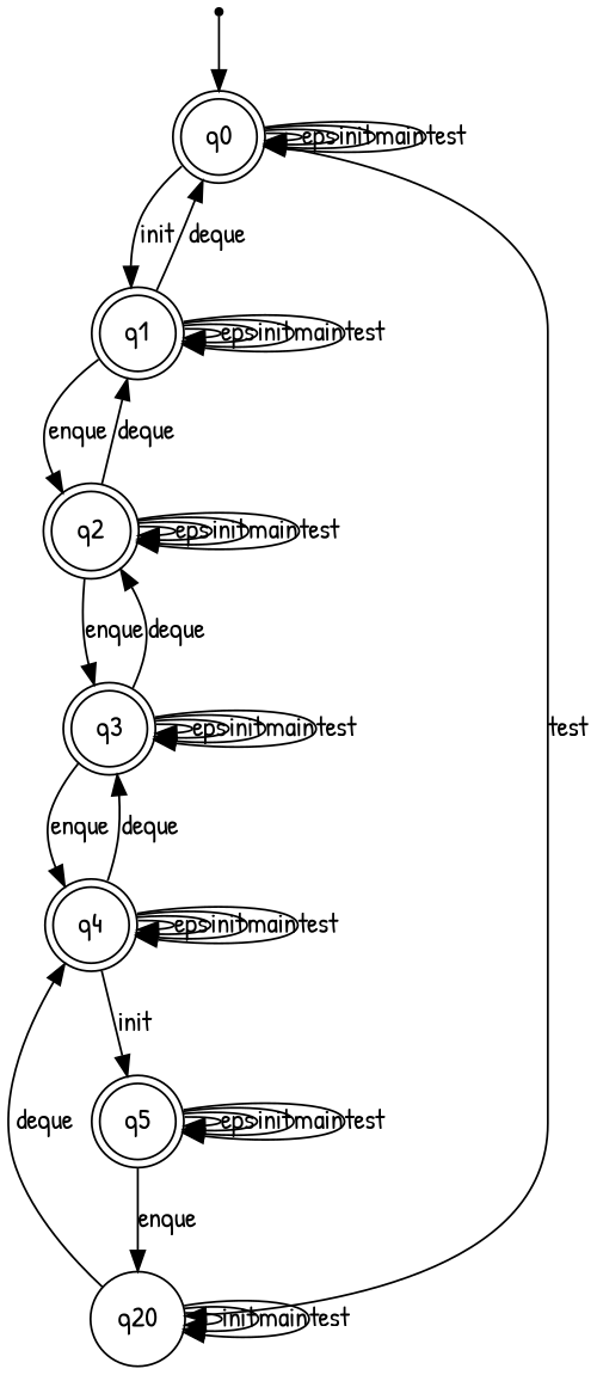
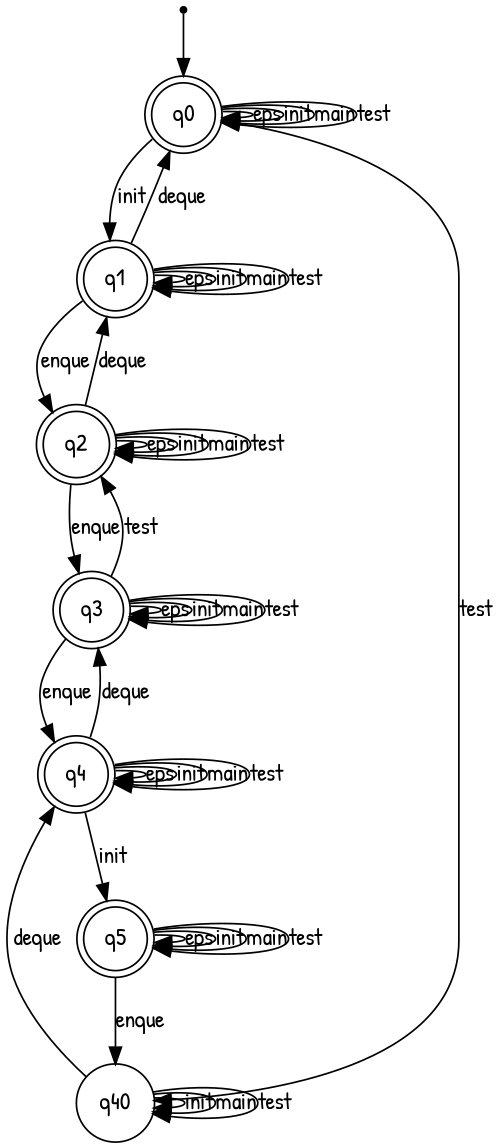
  digraph {
    fontname="Patrick Hand"
    rankdir=TB
    node [fontname="Patrick Hand" shape=doublecircle]
    edge [fontname="Patrick Hand"]
    q0
    q1
-   q20 [shape=circle]
+   q20 [shape=circle label=q40]
    q2
    q4
    q3
    q5
    point_q0 [shape=point]
    q0 -> q0 [label=eps]
    q0 -> q0 [label=init]
    q0 -> q0 [label=main]
    q0 -> q0 [label=test]
    q0 -> q1 [label=init]
    q0 -> q20 [label=test]
    q1 -> q0 [label=deque]
    q1 -> q1 [label=eps]
    q1 -> q1 [label=init]
    q1 -> q1 [label=main]
    q1 -> q1 [label=test]
    q1 -> q2 [label=enque]
    q20 -> q20 [label=init]
    q20 -> q20 [label=main]
    q20 -> q20 [label=test]
    q20 -> q4 [label=deque]
    q2 -> q1 [label=deque]
    q2 -> q2 [label=eps]
    q2 -> q2 [label=init]
    q2 -> q2 [label=main]
    q2 -> q2 [label=test]
    q2 -> q3 [label=enque]
    q4 -> q4 [label=eps]
    q4 -> q4 [label=init]
    q4 -> q4 [label=main]
    q4 -> q4 [label=test]
    q4 -> q3 [label=deque]
    q4 -> q5 [label=init]
-   q3 -> q2 [label=deque]
+   q3 -> q2 [label=test]
    q3 -> q4 [label=enque]
    q3 -> q3 [label=eps]
    q3 -> q3 [label=init]
    q3 -> q3 [label=main]
    q3 -> q3 [label=test]
    q5 -> q20 [label=enque]
    q5 -> q5 [label=eps]
    q5 -> q5 [label=init]
    q5 -> q5 [label=main]
    q5 -> q5 [label=test]
    point_q0 -> q0
  }
